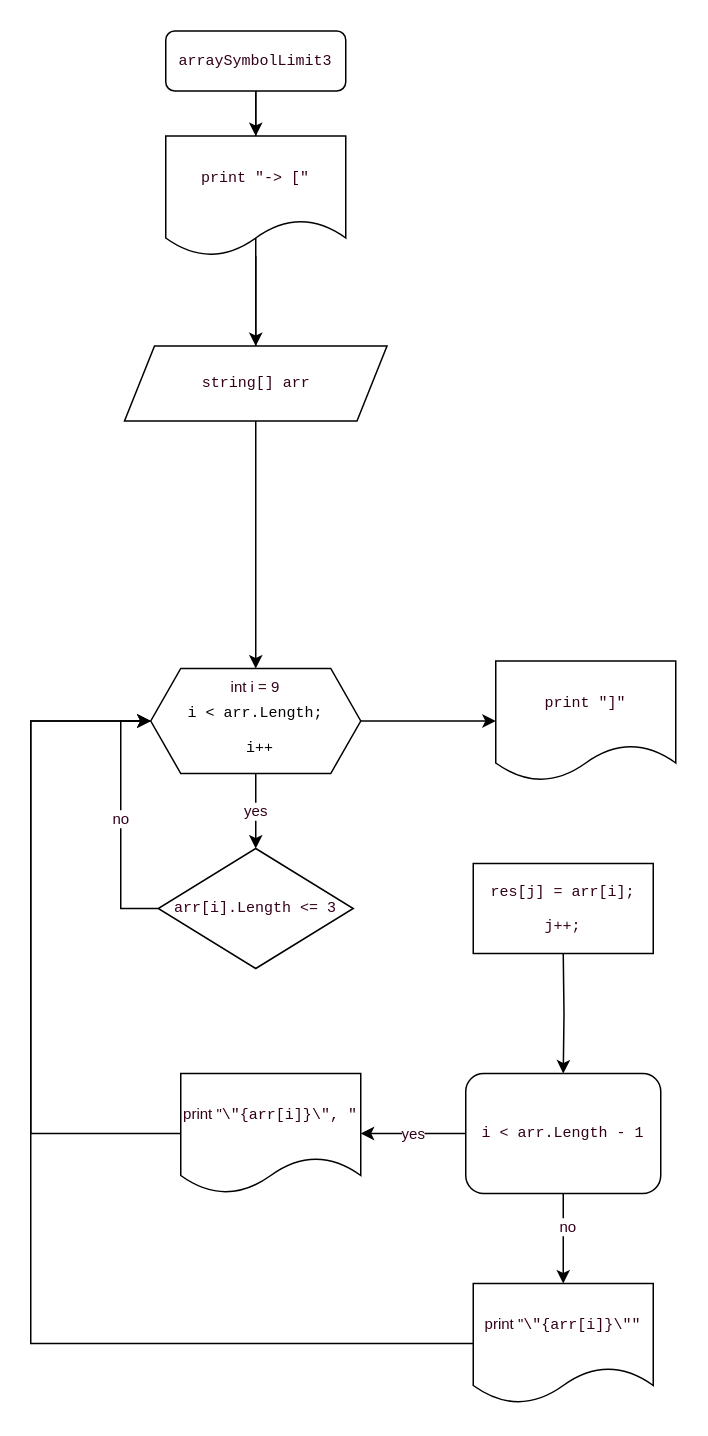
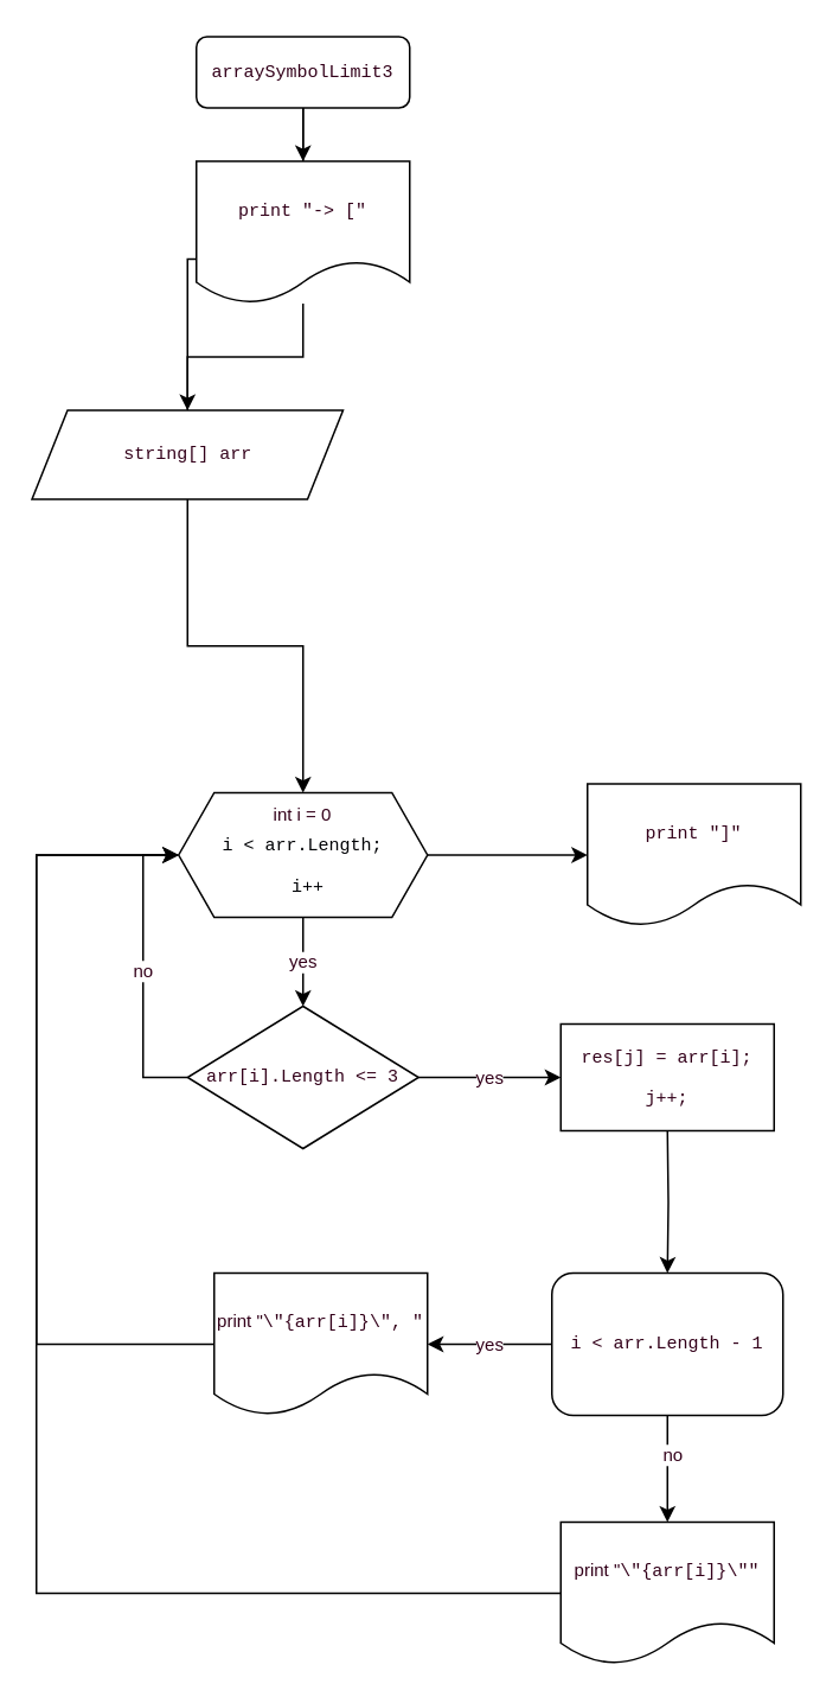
  <mxCell id="0" />
  <mxCell id="1" parent="0" />
  <mxCell id="2" style="edgeStyle=orthogonalEdgeStyle;rounded=0;orthogonalLoop=1;jettySize=auto;html=1;exitX=0.5;exitY=1;exitDx=0;exitDy=0;entryX=0.5;entryY=0;entryDx=0;entryDy=0;fontSize=10;fontColor=#33001A;" edge="1" parent="1" source="4" target="25"><mxGeometry relative="1" as="geometry" /></mxCell>
  <mxCell id="3" style="edgeStyle=orthogonalEdgeStyle;rounded=0;orthogonalLoop=1;jettySize=auto;html=1;exitX=0.5;exitY=1;exitDx=0;exitDy=0;entryX=0.5;entryY=0;entryDx=0;entryDy=0;fontSize=10;fontColor=#33001A;" edge="1" parent="1" source="4" target="23"><mxGeometry relative="1" as="geometry" /></mxCell>
  <mxCell id="4" value="&lt;div style=&quot;font-family: Consolas, &amp;quot;Courier New&amp;quot;, monospace; line-height: 23px;&quot;&gt;&lt;font color=&quot;#33001a&quot; style=&quot;font-size: 10px;&quot;&gt;arraySymbolLimit3&lt;/font&gt;&lt;/div&gt;" style="rounded=1;whiteSpace=wrap;html=1;fontSize=12;glass=0;strokeWidth=1;shadow=0;" parent="1" vertex="1"><mxGeometry x="110" y="20" width="120" height="40" as="geometry" /></mxCell>
  <mxCell id="5" style="edgeStyle=orthogonalEdgeStyle;rounded=0;orthogonalLoop=1;jettySize=auto;html=1;exitX=0.5;exitY=1;exitDx=0;exitDy=0;entryX=0.5;entryY=0;entryDx=0;entryDy=0;fontSize=10;fontColor=#33001A;" edge="1" parent="1" source="25" target="8"><mxGeometry relative="1" as="geometry" /></mxCell>
  <mxCell id="6" value="yes" style="edgeStyle=orthogonalEdgeStyle;rounded=0;orthogonalLoop=1;jettySize=auto;html=1;exitX=0.5;exitY=1;exitDx=0;exitDy=0;entryX=0.5;entryY=0;entryDx=0;entryDy=0;fontSize=10;fontColor=#33001A;" edge="1" parent="1" source="8" target="12"><mxGeometry relative="1" as="geometry" /></mxCell>
  <mxCell id="7" value="" style="edgeStyle=orthogonalEdgeStyle;rounded=0;orthogonalLoop=1;jettySize=auto;html=1;fontSize=10;fontColor=#33001A;" edge="1" parent="1" source="8" target="22"><mxGeometry relative="1" as="geometry" /></mxCell>
- <mxCell id="8" value="int i = 9&lt;div style=&quot;font-family: Consolas, &amp;quot;Courier New&amp;quot;, monospace; line-height: 23px;&quot;&gt;&lt;font style=&quot;&quot; color=&quot;#000205&quot;&gt;i &amp;lt; arr.Length;&lt;/font&gt;&lt;/div&gt;&lt;div style=&quot;font-family: Consolas, &amp;quot;Courier New&amp;quot;, monospace; line-height: 23px;&quot;&gt;&lt;font style=&quot;&quot; color=&quot;#000205&quot;&gt;&amp;nbsp;i++&lt;/font&gt;&lt;/div&gt;" style="shape=hexagon;perimeter=hexagonPerimeter2;whiteSpace=wrap;html=1;fixedSize=1;fontSize=10;fontColor=#33001A;labelBackgroundColor=none;" vertex="1" parent="1"><mxGeometry x="100" y="445" width="140" height="70" as="geometry" /></mxCell>
+ <mxCell id="8" value="int i = 0&lt;div style=&quot;font-family: Consolas, &amp;quot;Courier New&amp;quot;, monospace; line-height: 23px;&quot;&gt;&lt;font style=&quot;&quot; color=&quot;#000205&quot;&gt;i &amp;lt; arr.Length;&lt;/font&gt;&lt;/div&gt;&lt;div style=&quot;font-family: Consolas, &amp;quot;Courier New&amp;quot;, monospace; line-height: 23px;&quot;&gt;&lt;font style=&quot;&quot; color=&quot;#000205&quot;&gt;&amp;nbsp;i++&lt;/font&gt;&lt;/div&gt;" style="shape=hexagon;perimeter=hexagonPerimeter2;whiteSpace=wrap;html=1;fixedSize=1;fontSize=10;fontColor=#33001A;labelBackgroundColor=none;" vertex="1" parent="1"><mxGeometry x="100" y="445" width="140" height="70" as="geometry" /></mxCell>
+ <mxCell id="9" value="yes" style="edgeStyle=orthogonalEdgeStyle;rounded=0;orthogonalLoop=1;jettySize=auto;html=1;fontSize=10;fontColor=#33001A;" edge="1" parent="1" source="12" target="13"><mxGeometry relative="1" as="geometry" /></mxCell>
  <mxCell id="10" value="" style="edgeStyle=orthogonalEdgeStyle;rounded=0;orthogonalLoop=1;jettySize=auto;html=1;fontSize=10;fontColor=#33001A;" edge="1" parent="1" target="17"><mxGeometry relative="1" as="geometry"><mxPoint x="375" y="635" as="sourcePoint" /></mxGeometry></mxCell>
  <mxCell id="11" value="no" style="edgeStyle=orthogonalEdgeStyle;rounded=0;orthogonalLoop=1;jettySize=auto;html=1;exitX=0;exitY=0.5;exitDx=0;exitDy=0;entryX=0;entryY=0.5;entryDx=0;entryDy=0;fontSize=10;fontColor=#33001A;" edge="1" parent="1" source="12" target="8"><mxGeometry relative="1" as="geometry" /></mxCell>
  <mxCell id="12" value="&lt;div style=&quot;font-family: Consolas, &amp;quot;Courier New&amp;quot;, monospace; line-height: 23px;&quot;&gt;&lt;span style=&quot;background-color: rgb(255, 255, 255);&quot;&gt;arr[i].Length &amp;lt;= 3&lt;/span&gt;&lt;/div&gt;" style="rhombus;whiteSpace=wrap;html=1;fontSize=10;fontColor=#33001A;labelBackgroundColor=none;" vertex="1" parent="1"><mxGeometry x="105" y="565" width="130" height="80" as="geometry" /></mxCell>
  <mxCell id="13" value="&lt;div style=&quot;font-family: Consolas, &amp;quot;Courier New&amp;quot;, monospace; line-height: 23px;&quot;&gt;&lt;div style=&quot;&quot;&gt;&lt;span style=&quot;background-color: rgb(255, 255, 255);&quot;&gt;res[j] = arr[i];&lt;/span&gt;&lt;/div&gt;&lt;div style=&quot;&quot;&gt;&lt;span style=&quot;background-color: rgb(255, 255, 255);&quot;&gt;j++;&lt;/span&gt;&lt;/div&gt;&lt;/div&gt;" style="whiteSpace=wrap;html=1;fontSize=10;fontColor=#33001A;labelBackgroundColor=none;" vertex="1" parent="1"><mxGeometry x="315" y="575" width="120" height="60" as="geometry" /></mxCell>
  <mxCell id="14" value="yes" style="edgeStyle=orthogonalEdgeStyle;rounded=0;orthogonalLoop=1;jettySize=auto;html=1;fontSize=10;fontColor=#33001A;" edge="1" parent="1" source="17" target="19"><mxGeometry relative="1" as="geometry" /></mxCell>
  <mxCell id="15" style="edgeStyle=orthogonalEdgeStyle;rounded=0;orthogonalLoop=1;jettySize=auto;html=1;exitX=0.5;exitY=1;exitDx=0;exitDy=0;entryX=0.5;entryY=0;entryDx=0;entryDy=0;fontSize=10;fontColor=#33001A;" edge="1" parent="1" source="17" target="21"><mxGeometry relative="1" as="geometry" /></mxCell>
  <mxCell id="16" value="no" style="edgeLabel;html=1;align=center;verticalAlign=middle;resizable=0;points=[];fontSize=10;fontColor=#33001A;" vertex="1" connectable="0" parent="15"><mxGeometry x="-0.3" y="2" relative="1" as="geometry"><mxPoint as="offset" /></mxGeometry></mxCell>
  <mxCell id="17" value="&lt;div style=&quot;font-family: Consolas, &amp;quot;Courier New&amp;quot;, monospace; line-height: 23px;&quot;&gt;&lt;div style=&quot;line-height: 23px;&quot;&gt;&lt;span style=&quot;background-color: rgb(255, 255, 255);&quot;&gt;i &amp;lt; arr.Length - 1&lt;/span&gt;&lt;/div&gt;&lt;/div&gt;" style="whiteSpace=wrap;html=1;fontSize=10;fontColor=#33001A;labelBackgroundColor=none;rounded=1;" vertex="1" parent="1"><mxGeometry x="310" y="715" width="130" height="80" as="geometry" /></mxCell>
  <mxCell id="18" style="edgeStyle=orthogonalEdgeStyle;rounded=0;orthogonalLoop=1;jettySize=auto;html=1;exitX=0;exitY=0.5;exitDx=0;exitDy=0;entryX=0;entryY=0.5;entryDx=0;entryDy=0;fontSize=10;fontColor=#33001A;" edge="1" parent="1" source="19" target="8"><mxGeometry relative="1" as="geometry"><Array as="points"><mxPoint x="20" y="755" /><mxPoint x="20" y="480" /></Array></mxGeometry></mxCell>
  <mxCell id="19" value="&lt;font style=&quot;font-size: 10px;&quot;&gt;&lt;font style=&quot;font-size: 10px;&quot;&gt;print&amp;nbsp;&lt;/font&gt;&quot;&lt;span style=&quot;font-family: Consolas, &amp;quot;Courier New&amp;quot;, monospace;&quot;&gt;\&quot;&lt;/span&gt;&lt;span style=&quot;font-family: Consolas, &amp;quot;Courier New&amp;quot;, monospace;&quot;&gt;{&lt;/span&gt;&lt;span style=&quot;font-family: Consolas, &amp;quot;Courier New&amp;quot;, monospace;&quot;&gt;arr&lt;/span&gt;&lt;span style=&quot;font-family: Consolas, &amp;quot;Courier New&amp;quot;, monospace;&quot;&gt;[&lt;/span&gt;&lt;span style=&quot;font-family: Consolas, &amp;quot;Courier New&amp;quot;, monospace;&quot;&gt;i&lt;/span&gt;&lt;span style=&quot;font-family: Consolas, &amp;quot;Courier New&amp;quot;, monospace;&quot;&gt;]}&lt;/span&gt;&lt;span style=&quot;font-family: Consolas, &amp;quot;Courier New&amp;quot;, monospace;&quot;&gt;\&quot;&lt;/span&gt;&lt;span style=&quot;font-family: Consolas, &amp;quot;Courier New&amp;quot;, monospace;&quot;&gt;, &lt;/span&gt;&lt;span style=&quot;font-family: Consolas, &amp;quot;Courier New&amp;quot;, monospace;&quot;&gt;&quot;&lt;/span&gt;&lt;/font&gt;" style="shape=document;whiteSpace=wrap;html=1;boundedLbl=1;fontSize=10;fontColor=#33001A;labelBackgroundColor=none;" vertex="1" parent="1"><mxGeometry x="120" y="715" width="120" height="80" as="geometry" /></mxCell>
  <mxCell id="20" style="edgeStyle=orthogonalEdgeStyle;rounded=0;orthogonalLoop=1;jettySize=auto;html=1;exitX=1;exitY=0.5;exitDx=0;exitDy=0;fontSize=10;fontColor=#33001A;entryX=0;entryY=0.5;entryDx=0;entryDy=0;" edge="1" parent="1" source="21" target="8"><mxGeometry relative="1" as="geometry"><mxPoint x="110" y="445" as="targetPoint" /><Array as="points"><mxPoint x="20" y="895" /><mxPoint x="20" y="480" /></Array></mxGeometry></mxCell>
  <mxCell id="21" value="&lt;font style=&quot;font-size: 10px;&quot;&gt;&lt;font style=&quot;font-size: 10px;&quot;&gt;&lt;font style=&quot;font-size: 10px;&quot;&gt;print&amp;nbsp;&lt;/font&gt;&lt;/font&gt;&quot;&lt;span style=&quot;font-family: Consolas, &amp;quot;Courier New&amp;quot;, monospace;&quot;&gt;\&quot;&lt;/span&gt;&lt;span style=&quot;font-family: Consolas, &amp;quot;Courier New&amp;quot;, monospace;&quot;&gt;{&lt;/span&gt;&lt;span style=&quot;font-family: Consolas, &amp;quot;Courier New&amp;quot;, monospace;&quot;&gt;arr&lt;/span&gt;&lt;span style=&quot;font-family: Consolas, &amp;quot;Courier New&amp;quot;, monospace;&quot;&gt;[&lt;/span&gt;&lt;span style=&quot;font-family: Consolas, &amp;quot;Courier New&amp;quot;, monospace;&quot;&gt;i&lt;/span&gt;&lt;span style=&quot;font-family: Consolas, &amp;quot;Courier New&amp;quot;, monospace;&quot;&gt;]}&lt;/span&gt;&lt;span style=&quot;font-family: Consolas, &amp;quot;Courier New&amp;quot;, monospace;&quot;&gt;\&quot;&lt;/span&gt;&lt;span style=&quot;font-family: Consolas, &amp;quot;Courier New&amp;quot;, monospace;&quot;&gt;&quot;&lt;/span&gt;&lt;/font&gt;" style="shape=document;whiteSpace=wrap;html=1;boundedLbl=1;fontSize=10;fontColor=#33001A;labelBackgroundColor=none;" vertex="1" parent="1"><mxGeometry x="315" y="855" width="120" height="80" as="geometry" /></mxCell>
  <mxCell id="22" value="&lt;div style=&quot;font-family: Consolas, &amp;quot;Courier New&amp;quot;, monospace; line-height: 23px;&quot;&gt;&lt;span style=&quot;background-color: rgb(255, 255, 255);&quot;&gt;print &quot;&lt;font style=&quot;font-size: 10px;&quot;&gt;]&lt;/font&gt;&quot;&lt;/span&gt;&lt;/div&gt;" style="shape=document;whiteSpace=wrap;html=1;boundedLbl=1;fontSize=10;fontColor=#33001A;labelBackgroundColor=none;" vertex="1" parent="1"><mxGeometry x="330" y="440" width="120" height="80" as="geometry" /></mxCell>
  <mxCell id="23" value="&lt;div style=&quot;font-family: Consolas, &amp;quot;Courier New&amp;quot;, monospace; line-height: 23px;&quot;&gt;&lt;span style=&quot;background-color: rgb(255, 255, 255);&quot;&gt;print &quot;-&amp;gt; [&quot;&lt;/span&gt;&lt;/div&gt;" style="shape=document;whiteSpace=wrap;html=1;boundedLbl=1;fontSize=10;fontColor=#33001A;labelBackgroundColor=none;" vertex="1" parent="1"><mxGeometry x="110" y="90" width="120" height="80" as="geometry" /></mxCell>
  <mxCell id="24" value="" style="edgeStyle=orthogonalEdgeStyle;rounded=0;orthogonalLoop=1;jettySize=auto;html=1;fontSize=10;fontColor=#33001A;endArrow=none;" edge="1" parent="1" source="23" target="25"><mxGeometry relative="1" as="geometry"><mxPoint x="170" y="170" as="sourcePoint" /><mxPoint x="170" y="340" as="targetPoint" /></mxGeometry></mxCell>
- <mxCell id="25" value="&lt;div style=&quot;font-family: Consolas, &amp;quot;Courier New&amp;quot;, monospace; line-height: 23px;&quot;&gt;&lt;font style=&quot;font-size: 10px;&quot;&gt;string[] arr&lt;/font&gt;&lt;/div&gt;" style="shape=parallelogram;perimeter=parallelogramPerimeter;whiteSpace=wrap;html=1;fixedSize=1;labelBackgroundColor=none;fontSize=10;fontColor=#33001A;" vertex="1" parent="1"><mxGeometry x="82.5" y="230" width="175" height="50" as="geometry" /></mxCell>
+ <mxCell id="25" value="&lt;div style=&quot;font-family: Consolas, &amp;quot;Courier New&amp;quot;, monospace; line-height: 23px;&quot;&gt;&lt;font style=&quot;font-size: 10px;&quot;&gt;string[] arr&lt;/font&gt;&lt;/div&gt;" style="shape=parallelogram;perimeter=parallelogramPerimeter;whiteSpace=wrap;html=1;fixedSize=1;labelBackgroundColor=none;fontSize=10;fontColor=#33001A;" vertex="1" parent="1"><mxGeometry x="17.5" y="230" width="175" height="50" as="geometry" /></mxCell>
